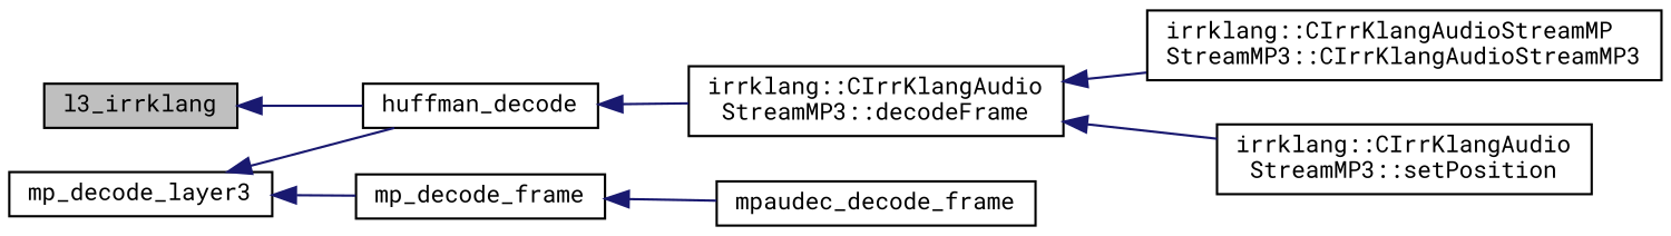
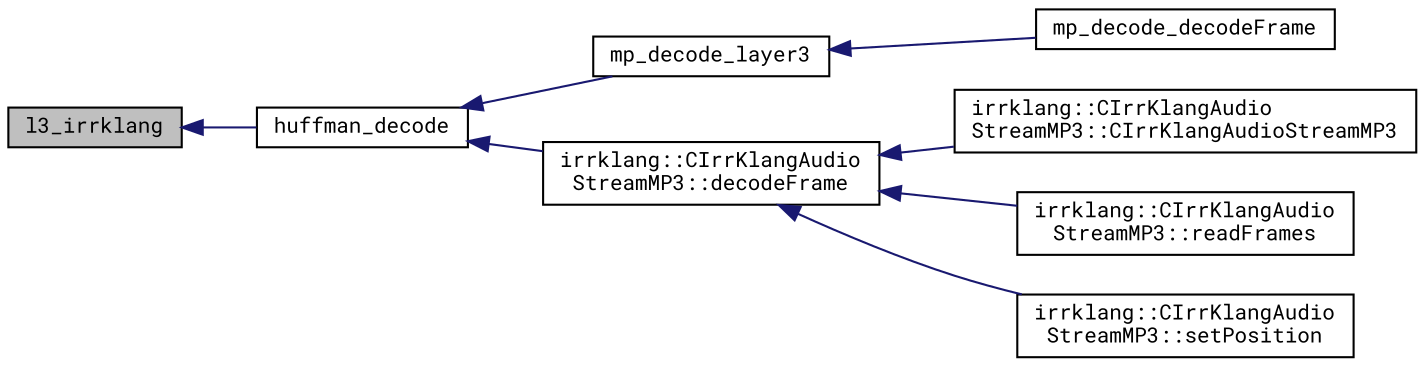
  digraph {
    fontname="Roboto Mono"
    rankdir=LR
    node [color=black fontname="Roboto Mono" fontsize=10 shape=record]
    edge [color=midnightblue dir=back fontname="Roboto Mono" fontsize=10 labelfontname=Helvetica labelfontsize=10 style=solid]
    n1 [fillcolor=grey75 fontcolor=black height=0.2 label=l3_irrklang style=filled width=0.4]
    n2 [height=0.2 label=huffman_decode width=0.4]
    n3 [height=0.2 label=mp_decode_layer3 width=0.4]
    n4 [height=0.2 label="irrklang::CIrrKlangAudio\lStreamMP3::decodeFrame" width=0.4]
-   n5 [height=0.2 label=mp_decode_frame width=0.4]
-   n6 [height=0.2 label=mpaudec_decode_frame width=0.4]
-   n7 [height=0.2 label="irrklang::CIrrKlangAudioStreamMP\lStreamMP3::CIrrKlangAudioStreamMP3" width=0.4]
+   n5 [height=0.2 label=mp_decode_decodeFrame width=0.4]
+   n7 [height=0.2 label="irrklang::CIrrKlangAudio\lStreamMP3::CIrrKlangAudioStreamMP3" width=0.4]
+   n8 [height=0.2 label="irrklang::CIrrKlangAudio\lStreamMP3::readFrames" width=0.4]
    n9 [height=0.2 label="irrklang::CIrrKlangAudio\lStreamMP3::setPosition" width=0.4]
    n1 -> n2
-   n3 -> n2
+   n2 -> n3
    n2 -> n4
    n3 -> n5
    n4 -> n7
+   n4 -> n8
    n4 -> n9
-   n5 -> n6
  }
